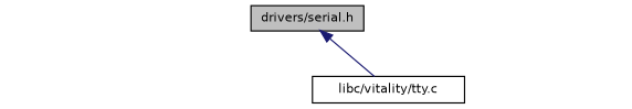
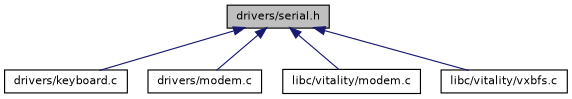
  digraph {
    node [color=black fillcolor=white fontname=Helvetica fontsize=10 shape=record style=filled]
    edge [color=midnightblue dir=back fontname=Helvetica fontsize=10 labelfontname=Helvetica labelfontsize=10 style=solid]
    n1 [fillcolor=grey75 fontcolor=black height=0.2 label="drivers/serial.h" width=0.4]
-   n4 [height=0.2 label="libc/vitality/tty.c" width=0.4]
+   n2 [height=0.2 label="drivers/keyboard.c" width=0.4]
+   n3 [height=0.2 label="drivers/modem.c" width=0.4]
+   n4 [height=0.2 label="libc/vitality/modem.c" width=0.4]
+   n5 [height=0.2 label="libc/vitality/vxbfs.c" width=0.4]
+   n1 -> n2
+   n1 -> n3
    n1 -> n4
+   n1 -> n5
  }
